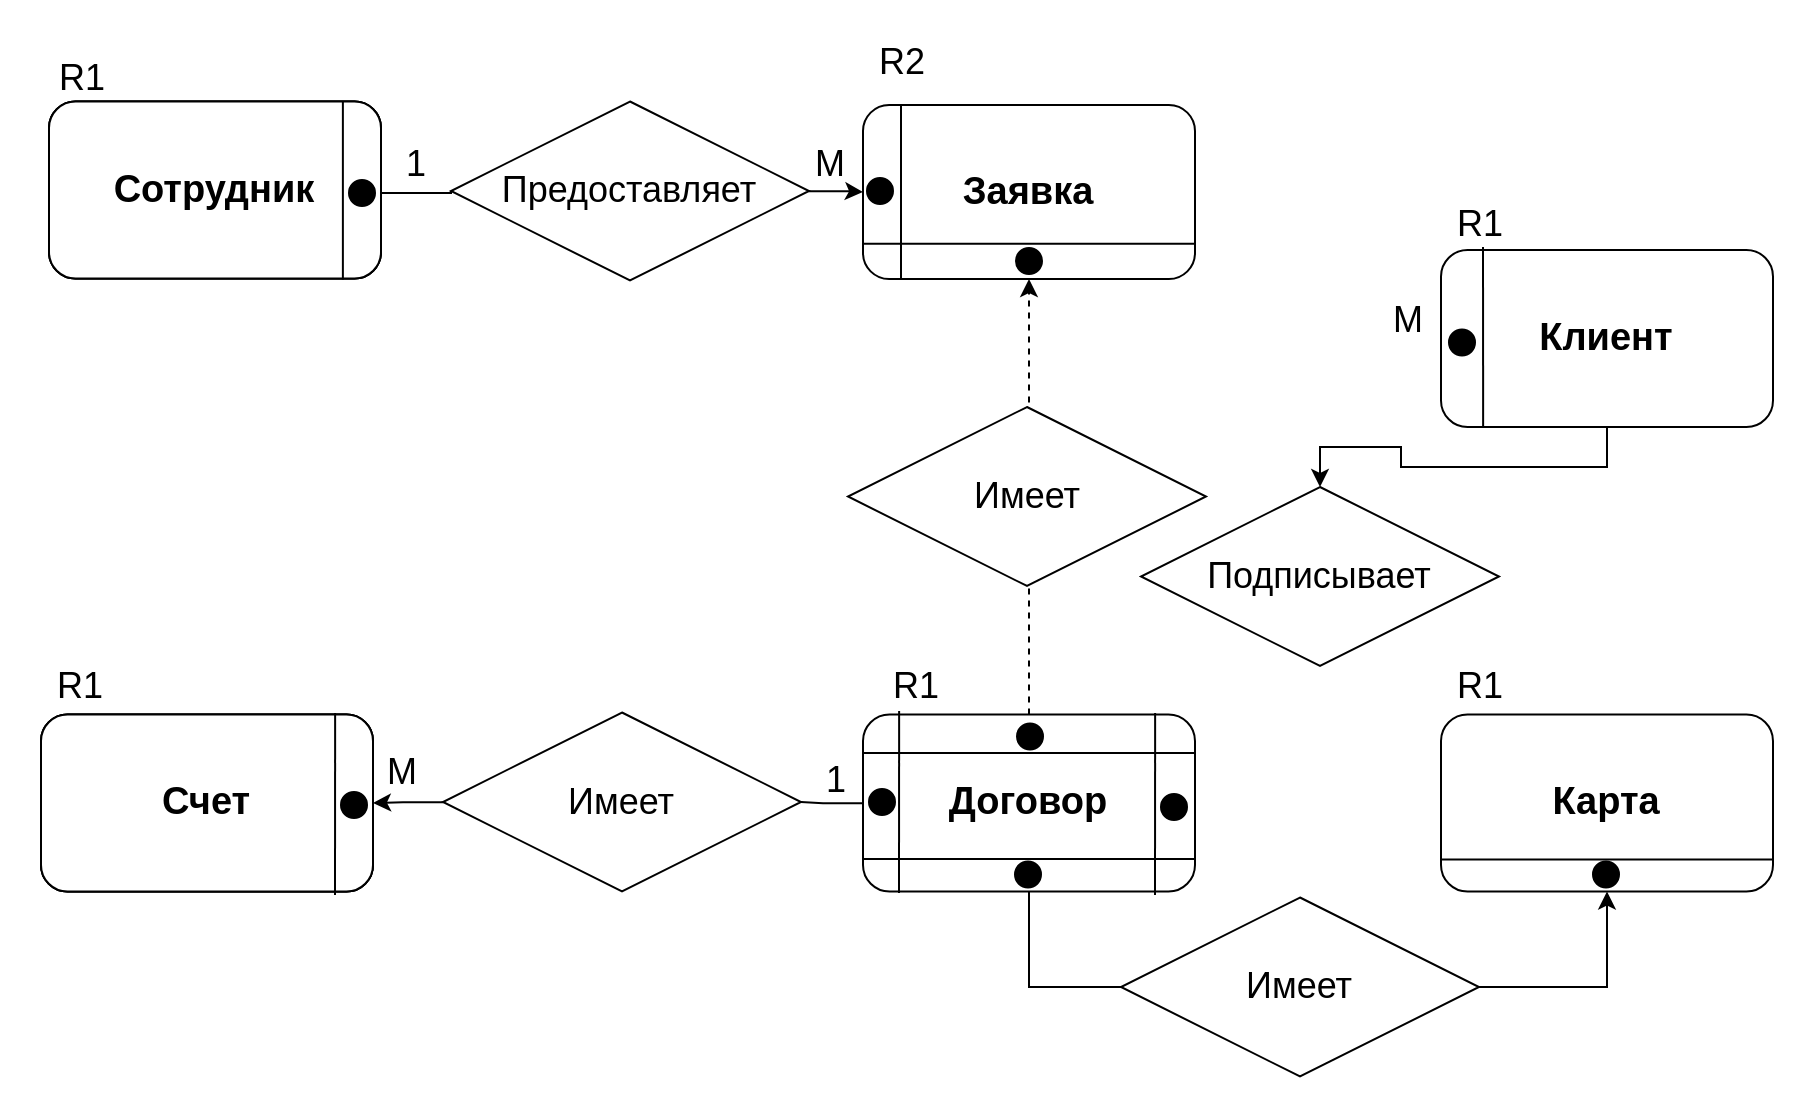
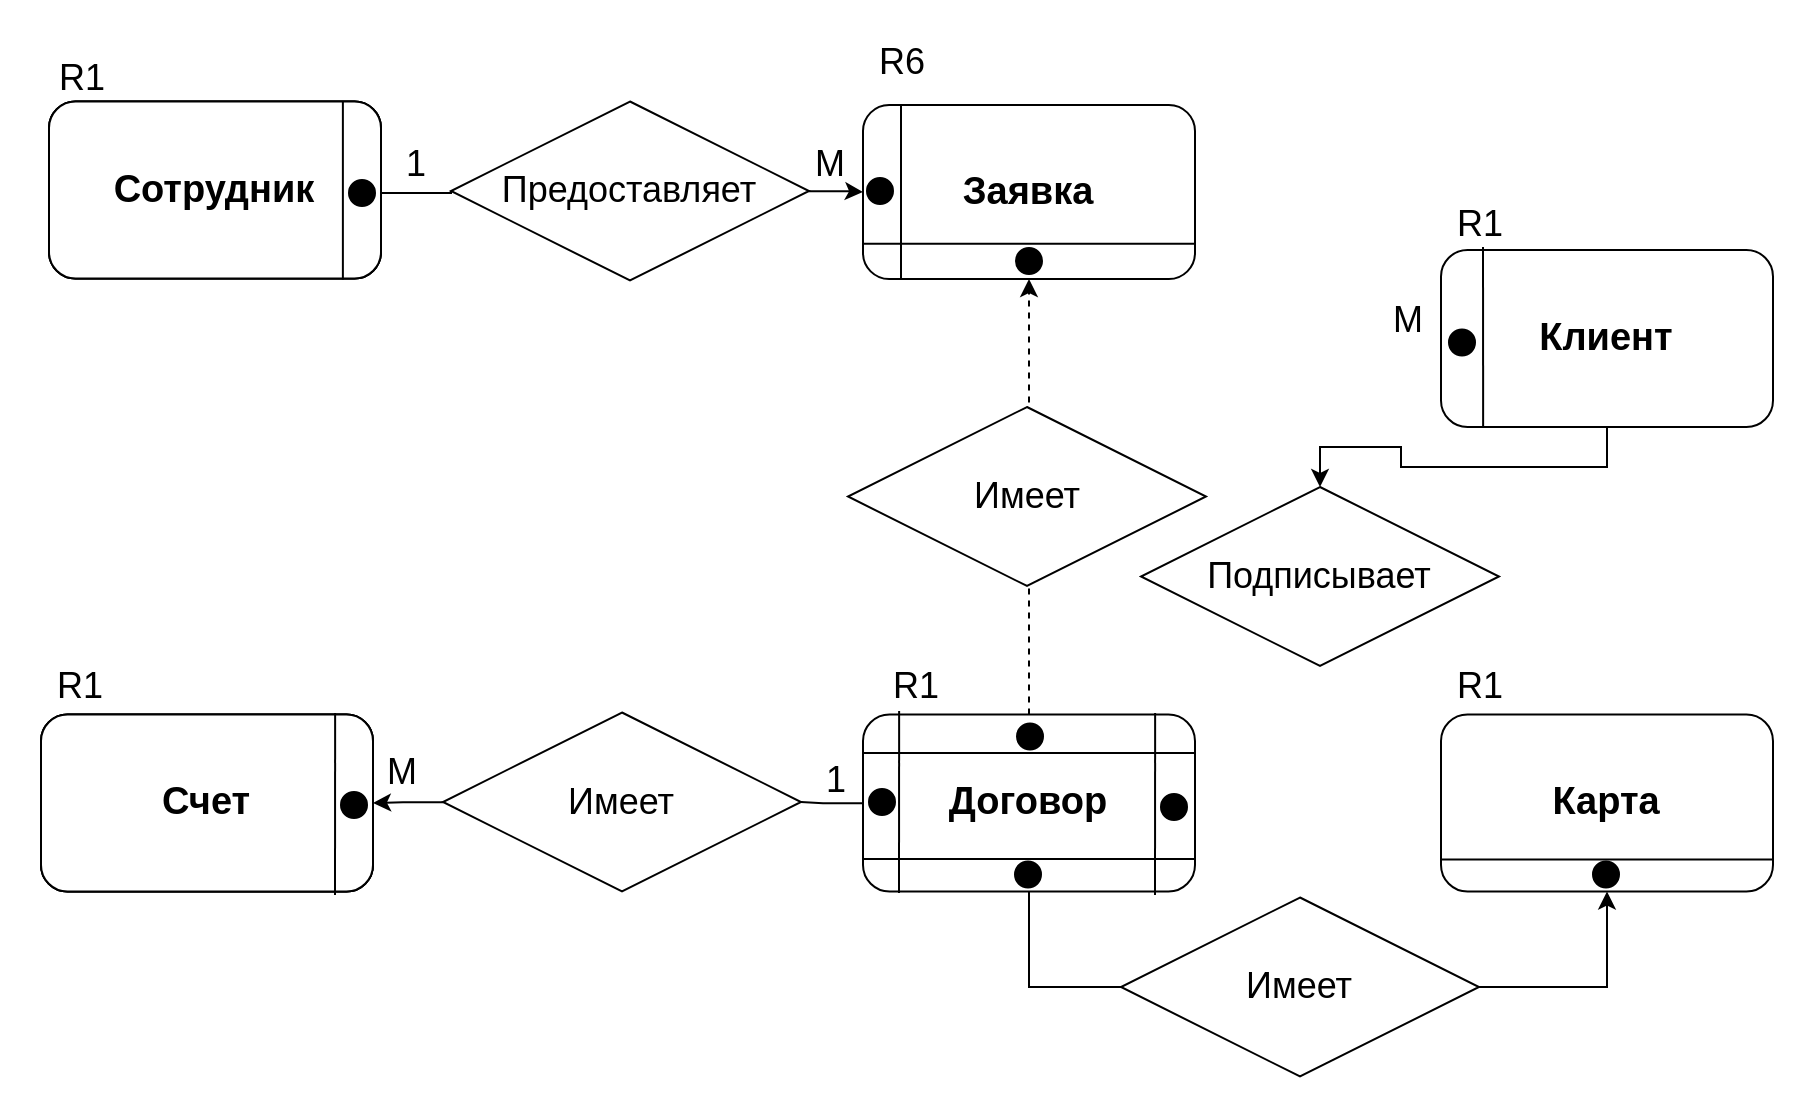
  <mxCell id="0" />
  <mxCell id="1" parent="0" />
  <mxCell id="2" style="edgeStyle=orthogonalEdgeStyle;rounded=0;orthogonalLoop=1;jettySize=auto;html=1;exitX=0.5;exitY=0;exitDx=0;exitDy=0;fontSize=18;entryX=0.5;entryY=1;entryDx=0;entryDy=0;dashed=1;" parent="1" source="7" edge="1" target="24"><mxGeometry relative="1" as="geometry"><mxPoint x="520" y="253" as="targetPoint" /><mxPoint x="514" y="293" as="sourcePoint" /></mxGeometry></mxCell>
  <mxCell id="3" style="edgeStyle=orthogonalEdgeStyle;rounded=0;orthogonalLoop=1;jettySize=auto;html=1;entryX=0;entryY=0.5;entryDx=0;entryDy=0;fontSize=21;startArrow=none;" parent="1" source="11" edge="1" target="24"><mxGeometry relative="1" as="geometry"><mxPoint x="435" y="168.75" as="targetPoint" /></mxGeometry></mxCell>
  <mxCell id="4" value="Счет" style="rounded=1;whiteSpace=wrap;html=1;fontSize=28;glass=0;strokeWidth=1;shadow=0;fontStyle=1" parent="1" vertex="1"><mxGeometry x="20" y="356.75" width="166" height="88.5" as="geometry" /></mxCell>
  <mxCell id="5" style="edgeStyle=orthogonalEdgeStyle;rounded=0;orthogonalLoop=1;jettySize=auto;html=1;entryX=0.5;entryY=1;entryDx=0;entryDy=0;fontSize=21;exitX=0.5;exitY=1;exitDx=0;exitDy=0;" parent="1" source="7" target="8" edge="1"><mxGeometry relative="1" as="geometry"><Array as="points"><mxPoint x="514" y="493" /><mxPoint x="803" y="493" /></Array></mxGeometry></mxCell>
  <mxCell id="6" style="edgeStyle=orthogonalEdgeStyle;rounded=0;orthogonalLoop=1;jettySize=auto;html=1;entryX=1;entryY=0.5;entryDx=0;entryDy=0;fontSize=21;startArrow=none;" parent="1" source="13" target="4" edge="1"><mxGeometry relative="1" as="geometry" /></mxCell>
  <mxCell id="7" value="Договор" style="rounded=1;whiteSpace=wrap;html=1;fontSize=19;glass=0;strokeWidth=1;shadow=0;fontStyle=1" parent="1" vertex="1"><mxGeometry x="431" y="356.75" width="166" height="88.5" as="geometry" /></mxCell>
  <mxCell id="8" value="Карта" style="rounded=1;whiteSpace=wrap;html=1;fontSize=19;glass=0;strokeWidth=1;shadow=0;fontStyle=1" parent="1" vertex="1"><mxGeometry x="720" y="356.75" width="166" height="88.5" as="geometry" /></mxCell>
  <mxCell id="9" style="edgeStyle=orthogonalEdgeStyle;rounded=0;orthogonalLoop=1;jettySize=auto;html=1;fontSize=28;" parent="1" source="10" target="17" edge="1"><mxGeometry relative="1" as="geometry" /></mxCell>
  <mxCell id="10" value="Клиент" style="rounded=1;whiteSpace=wrap;html=1;fontSize=19;glass=0;strokeWidth=1;shadow=0;fontStyle=1" parent="1" vertex="1"><mxGeometry x="720" y="124.5" width="166" height="88.5" as="geometry" /></mxCell>
  <mxCell id="11" value="Предоставляет" style="rhombus;whiteSpace=wrap;html=1;fontSize=18;" parent="1" vertex="1"><mxGeometry x="225" y="50.25" width="179" height="89.5" as="geometry" /></mxCell>
  <mxCell id="12" value="" style="edgeStyle=orthogonalEdgeStyle;rounded=0;orthogonalLoop=1;jettySize=auto;html=1;entryX=0;entryY=0.5;entryDx=0;entryDy=0;fontSize=21;endArrow=none;" parent="1" target="11" edge="1"><mxGeometry relative="1" as="geometry"><mxPoint x="190" y="96.019" as="sourcePoint" /><mxPoint x="435" y="96" as="targetPoint" /></mxGeometry></mxCell>
  <mxCell id="13" value="Имеет" style="rhombus;whiteSpace=wrap;html=1;fontSize=18;" parent="1" vertex="1"><mxGeometry x="221" y="355.75" width="179" height="89.5" as="geometry" /></mxCell>
  <mxCell id="14" value="" style="edgeStyle=orthogonalEdgeStyle;rounded=0;orthogonalLoop=1;jettySize=auto;html=1;entryX=1;entryY=0.5;entryDx=0;entryDy=0;fontSize=21;endArrow=none;" parent="1" source="7" target="13" edge="1"><mxGeometry relative="1" as="geometry"><mxPoint x="431" y="401.077" as="sourcePoint" /><mxPoint x="186" y="401" as="targetPoint" /></mxGeometry></mxCell>
  <mxCell id="15" value="Сотрудник" style="rounded=1;whiteSpace=wrap;html=1;fontSize=28;glass=0;strokeWidth=1;shadow=0;fontStyle=1" parent="1" vertex="1"><mxGeometry x="24" y="50.25" width="166" height="88.5" as="geometry" /></mxCell>
  <mxCell id="16" value="Имеет" style="rhombus;whiteSpace=wrap;html=1;fontSize=18;" parent="1" vertex="1"><mxGeometry x="560" y="448.25" width="179" height="89.5" as="geometry" /></mxCell>
  <mxCell id="17" value="Подписывает" style="rhombus;whiteSpace=wrap;html=1;fontSize=18;" parent="1" vertex="1"><mxGeometry x="570" y="243" width="179" height="89.5" as="geometry" /></mxCell>
  <mxCell id="18" value="1" style="text;html=1;strokeColor=none;fillColor=none;align=center;verticalAlign=middle;whiteSpace=wrap;rounded=0;fontSize=18;" parent="1" vertex="1"><mxGeometry x="188" y="72.25" width="40" height="20" as="geometry" /></mxCell>
  <mxCell id="19" value="М" style="text;html=1;strokeColor=none;fillColor=none;align=center;verticalAlign=middle;whiteSpace=wrap;rounded=0;fontSize=18;" parent="1" vertex="1"><mxGeometry x="395" y="72.25" width="40" height="20" as="geometry" /></mxCell>
  <mxCell id="20" value="Сотрудник" style="rounded=1;whiteSpace=wrap;html=1;fontSize=28;glass=0;strokeWidth=1;shadow=0;fontStyle=1" vertex="1" parent="1"><mxGeometry x="24" y="50.25" width="166" height="88.5" as="geometry" /></mxCell>
  <mxCell id="21" value="Счет" style="rounded=1;whiteSpace=wrap;html=1;fontSize=28;glass=0;strokeWidth=1;shadow=0;fontStyle=1" vertex="1" parent="1"><mxGeometry x="20" y="356.75" width="166" height="88.5" as="geometry" /></mxCell>
  <mxCell id="22" value="Сотрудник" style="rounded=1;whiteSpace=wrap;html=1;fontSize=19;glass=0;strokeWidth=1;shadow=0;fontStyle=1" vertex="1" parent="1"><mxGeometry x="24" y="50.25" width="166" height="88.5" as="geometry" /></mxCell>
  <mxCell id="23" value="Счет" style="rounded=1;whiteSpace=wrap;html=1;fontSize=19;glass=0;strokeWidth=1;shadow=0;fontStyle=1" vertex="1" parent="1"><mxGeometry x="20" y="356.75" width="166" height="88.5" as="geometry" /></mxCell>
  <mxCell id="24" value="Заявка" style="rounded=1;whiteSpace=wrap;html=1;fontSize=19;glass=0;strokeWidth=1;shadow=0;fontStyle=1" vertex="1" parent="1"><mxGeometry x="431" y="52" width="166" height="87" as="geometry" /></mxCell>
  <mxCell id="25" value="" style="endArrow=none;html=1;rounded=0;fontSize=19;entryX=0.843;entryY=1.006;entryDx=0;entryDy=0;entryPerimeter=0;exitX=0.843;exitY=0;exitDx=0;exitDy=0;exitPerimeter=0;" edge="1" parent="1"><mxGeometry width="50" height="50" relative="1" as="geometry"><mxPoint x="170.938" y="50.25" as="sourcePoint" /><mxPoint x="170.938" y="139.281" as="targetPoint" /></mxGeometry></mxCell>
  <mxCell id="26" value="" style="ellipse;whiteSpace=wrap;html=1;aspect=fixed;fontSize=19;fillColor=#000000;" vertex="1" parent="1"><mxGeometry x="174" y="89.5" width="13" height="13" as="geometry" /></mxCell>
  <mxCell id="27" value="" style="endArrow=none;html=1;rounded=0;fontSize=19;startArrow=none;" edge="1" parent="1"><mxGeometry width="50" height="50" relative="1" as="geometry"><mxPoint x="450" y="52" as="sourcePoint" /><mxPoint x="450" y="139" as="targetPoint" /></mxGeometry></mxCell>
  <mxCell id="28" value="" style="ellipse;whiteSpace=wrap;html=1;aspect=fixed;fontSize=19;fillColor=#000000;" vertex="1" parent="1"><mxGeometry x="433" y="88.5" width="13" height="13" as="geometry" /></mxCell>
  <mxCell id="29" value="" style="endArrow=none;html=1;rounded=0;fontSize=19;entryX=1;entryY=0.25;entryDx=0;entryDy=0;exitX=0;exitY=0.25;exitDx=0;exitDy=0;" edge="1" parent="1"><mxGeometry width="50" height="50" relative="1" as="geometry"><mxPoint x="431" y="121.375" as="sourcePoint" /><mxPoint x="597" y="121.375" as="targetPoint" /></mxGeometry></mxCell>
  <mxCell id="30" value="" style="ellipse;whiteSpace=wrap;html=1;aspect=fixed;fontSize=19;fillColor=#000000;" vertex="1" parent="1"><mxGeometry x="507.5" y="123.5" width="13" height="13" as="geometry" /></mxCell>
  <mxCell id="31" value="" style="endArrow=none;html=1;rounded=0;fontSize=19;entryX=1;entryY=0.25;entryDx=0;entryDy=0;exitX=0;exitY=0.25;exitDx=0;exitDy=0;" edge="1" parent="1"><mxGeometry width="50" height="50" relative="1" as="geometry"><mxPoint x="431" y="429.005" as="sourcePoint" /><mxPoint x="597" y="429.005" as="targetPoint" /></mxGeometry></mxCell>
  <mxCell id="32" value="" style="endArrow=none;html=1;rounded=0;fontSize=19;exitX=0.145;exitY=-0.008;exitDx=0;exitDy=0;exitPerimeter=0;" edge="1" parent="1"><mxGeometry width="50" height="50" relative="1" as="geometry"><mxPoint x="449.07" y="355.042" as="sourcePoint" /><mxPoint x="449" y="446" as="targetPoint" /></mxGeometry></mxCell>
  <mxCell id="33" value="" style="endArrow=none;html=1;rounded=0;fontSize=19;exitX=0.145;exitY=-0.008;exitDx=0;exitDy=0;exitPerimeter=0;" edge="1" parent="1"><mxGeometry width="50" height="50" relative="1" as="geometry"><mxPoint x="577.07" y="356.042" as="sourcePoint" /><mxPoint x="577" y="447" as="targetPoint" /></mxGeometry></mxCell>
  <mxCell id="34" value="" style="ellipse;whiteSpace=wrap;html=1;aspect=fixed;fontSize=19;fillColor=#000000;" vertex="1" parent="1"><mxGeometry x="434" y="394" width="13" height="13" as="geometry" /></mxCell>
  <mxCell id="35" value="" style="ellipse;whiteSpace=wrap;html=1;aspect=fixed;fontSize=19;fillColor=#000000;" vertex="1" parent="1"><mxGeometry x="507" y="430.25" width="13" height="13" as="geometry" /></mxCell>
  <mxCell id="36" value="" style="ellipse;whiteSpace=wrap;html=1;aspect=fixed;fontSize=19;fillColor=#000000;" vertex="1" parent="1"><mxGeometry x="580" y="396.5" width="13" height="13" as="geometry" /></mxCell>
  <mxCell id="37" value="" style="endArrow=none;html=1;rounded=0;fontSize=19;exitX=0.145;exitY=-0.008;exitDx=0;exitDy=0;exitPerimeter=0;" edge="1" parent="1"><mxGeometry width="50" height="50" relative="1" as="geometry"><mxPoint x="167.07" y="356.042" as="sourcePoint" /><mxPoint x="167" y="447" as="targetPoint" /></mxGeometry></mxCell>
  <mxCell id="38" value="" style="ellipse;whiteSpace=wrap;html=1;aspect=fixed;fontSize=19;fillColor=#000000;" vertex="1" parent="1"><mxGeometry x="170" y="395.5" width="13" height="13" as="geometry" /></mxCell>
  <mxCell id="39" value="" style="endArrow=none;html=1;rounded=0;fontSize=19;entryX=1;entryY=0.25;entryDx=0;entryDy=0;exitX=0;exitY=0.25;exitDx=0;exitDy=0;" edge="1" parent="1"><mxGeometry width="50" height="50" relative="1" as="geometry"><mxPoint x="431" y="376.005" as="sourcePoint" /><mxPoint x="597" y="376.005" as="targetPoint" /></mxGeometry></mxCell>
  <mxCell id="40" value="" style="ellipse;whiteSpace=wrap;html=1;aspect=fixed;fontSize=19;fillColor=#000000;" vertex="1" parent="1"><mxGeometry x="508" y="361.25" width="13" height="13" as="geometry" /></mxCell>
  <mxCell id="41" value="" style="endArrow=none;html=1;rounded=0;fontSize=19;entryX=0.133;entryY=1;entryDx=0;entryDy=0;entryPerimeter=0;" edge="1" parent="1"><mxGeometry width="50" height="50" relative="1" as="geometry"><mxPoint x="741" y="123" as="sourcePoint" /><mxPoint x="741.078" y="213" as="targetPoint" /></mxGeometry></mxCell>
  <mxCell id="42" value="" style="ellipse;whiteSpace=wrap;html=1;aspect=fixed;fontSize=19;fillColor=#000000;" vertex="1" parent="1"><mxGeometry x="724" y="164.25" width="13" height="13" as="geometry" /></mxCell>
  <mxCell id="43" value="" style="endArrow=none;html=1;rounded=0;fontSize=19;entryX=1;entryY=0.25;entryDx=0;entryDy=0;exitX=0;exitY=0.25;exitDx=0;exitDy=0;" edge="1" parent="1"><mxGeometry width="50" height="50" relative="1" as="geometry"><mxPoint x="720" y="429.255" as="sourcePoint" /><mxPoint x="886" y="429.255" as="targetPoint" /></mxGeometry></mxCell>
  <mxCell id="44" value="" style="ellipse;whiteSpace=wrap;html=1;aspect=fixed;fontSize=19;fillColor=#000000;" vertex="1" parent="1"><mxGeometry x="796" y="430.25" width="13" height="13" as="geometry" /></mxCell>
  <mxCell id="45" value="М" style="text;html=1;strokeColor=none;fillColor=none;align=center;verticalAlign=middle;whiteSpace=wrap;rounded=0;fontSize=18;" vertex="1" parent="1"><mxGeometry x="181" y="376" width="40" height="20" as="geometry" /></mxCell>
  <mxCell id="46" value="1" style="text;html=1;strokeColor=none;fillColor=none;align=center;verticalAlign=middle;whiteSpace=wrap;rounded=0;fontSize=18;" vertex="1" parent="1"><mxGeometry x="398" y="380" width="40" height="20" as="geometry" /></mxCell>
  <mxCell id="47" value="М" style="text;html=1;strokeColor=none;fillColor=none;align=center;verticalAlign=middle;whiteSpace=wrap;rounded=0;fontSize=18;" vertex="1" parent="1"><mxGeometry x="684" y="150" width="40" height="20" as="geometry" /></mxCell>
  <mxCell id="48" value="Имеет" style="rhombus;whiteSpace=wrap;html=1;fontSize=18;" vertex="1" parent="1"><mxGeometry x="423.5" y="203" width="179" height="89.5" as="geometry" /></mxCell>
- <mxCell id="49" value="R2" style="text;html=1;strokeColor=none;fillColor=none;align=center;verticalAlign=middle;whiteSpace=wrap;rounded=0;fontSize=18;" vertex="1" parent="1"><mxGeometry x="431" y="20.5" width="40" height="20" as="geometry" /></mxCell>
+ <mxCell id="49" value="R6" style="text;html=1;strokeColor=none;fillColor=none;align=center;verticalAlign=middle;whiteSpace=wrap;rounded=0;fontSize=18;" vertex="1" parent="1"><mxGeometry x="431" y="20.5" width="40" height="20" as="geometry" /></mxCell>
  <mxCell id="50" value="" style="endArrow=none;html=1;rounded=0;fontSize=19;" edge="1" parent="1" target="49"><mxGeometry width="50" height="50" relative="1" as="geometry"><mxPoint x="450" y="40.5" as="sourcePoint" /><mxPoint x="450" y="150.5" as="targetPoint" /></mxGeometry></mxCell>
  <mxCell id="51" value="R1" style="text;html=1;strokeColor=none;fillColor=none;align=center;verticalAlign=middle;whiteSpace=wrap;rounded=0;fontSize=18;" vertex="1" parent="1"><mxGeometry x="438" y="332.5" width="40" height="20" as="geometry" /></mxCell>
  <mxCell id="52" value="R1" style="text;html=1;strokeColor=none;fillColor=none;align=center;verticalAlign=middle;whiteSpace=wrap;rounded=0;fontSize=18;" vertex="1" parent="1"><mxGeometry x="20" y="332.5" width="40" height="20" as="geometry" /></mxCell>
  <mxCell id="53" value="R1" style="text;html=1;strokeColor=none;fillColor=none;align=center;verticalAlign=middle;whiteSpace=wrap;rounded=0;fontSize=18;" vertex="1" parent="1"><mxGeometry x="720" y="332.5" width="40" height="20" as="geometry" /></mxCell>
  <mxCell id="54" value="R1" style="text;html=1;strokeColor=none;fillColor=none;align=center;verticalAlign=middle;whiteSpace=wrap;rounded=0;fontSize=18;" vertex="1" parent="1"><mxGeometry x="720" y="101.5" width="40" height="20" as="geometry" /></mxCell>
  <mxCell id="55" value="R1" style="text;html=1;strokeColor=none;fillColor=none;align=center;verticalAlign=middle;whiteSpace=wrap;rounded=0;fontSize=18;" vertex="1" parent="1"><mxGeometry x="21" y="29.25" width="40" height="20" as="geometry" /></mxCell>
